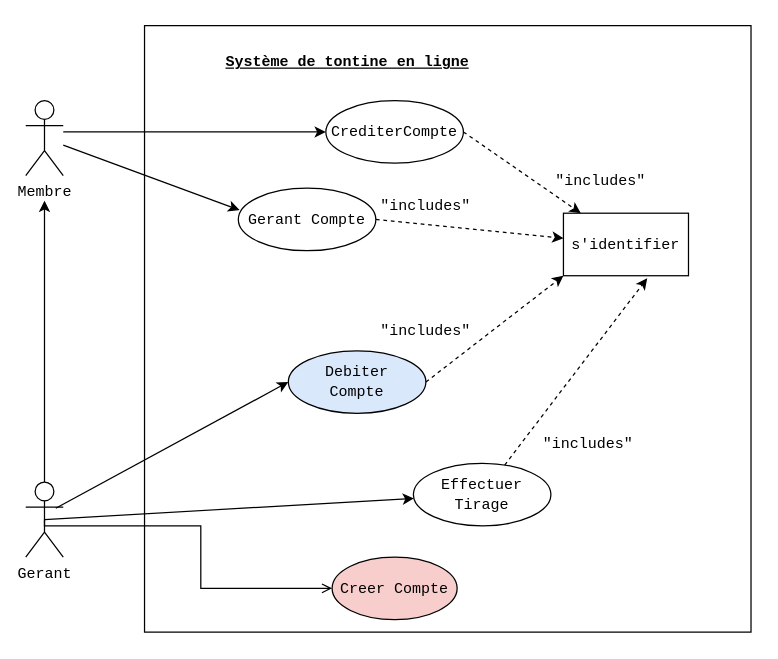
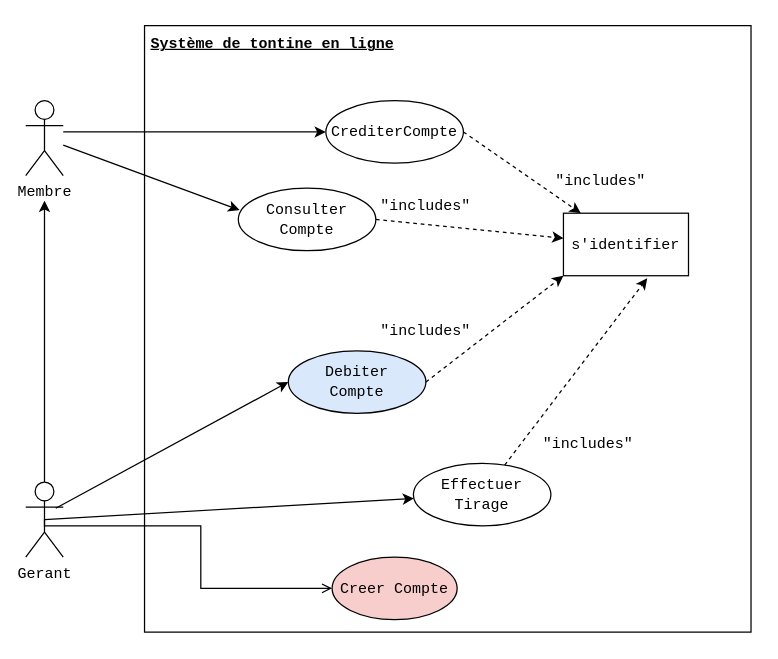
  <mxCell id="0" />
  <mxCell id="1" parent="0" />
  <mxCell id="2" value="" style="whiteSpace=wrap;html=1;aspect=fixed;" vertex="1" parent="1"><mxGeometry x="115" y="20" width="485" height="485" as="geometry" /></mxCell>
  <mxCell id="3" value="&lt;font face=&quot;Courier New&quot;&gt;Creer Compte&lt;/font&gt;" style="ellipse;whiteSpace=wrap;html=1;fillColor=#f8cecc;" vertex="1" parent="1"><mxGeometry x="265" y="445" width="100" height="50" as="geometry" /></mxCell>
  <mxCell id="4" value="&lt;font face=&quot;Courier New&quot;&gt;s'identifier&lt;/font&gt;" style="whiteSpace=wrap;html=1;rounded=0;" vertex="1" parent="1"><mxGeometry x="450" y="170" width="100" height="50" as="geometry" /></mxCell>
  <mxCell id="5" value="&lt;font face=&quot;Courier New&quot;&gt;CrediterCompte&lt;/font&gt;" style="ellipse;whiteSpace=wrap;html=1;" vertex="1" parent="1"><mxGeometry x="260" y="80" width="110" height="50" as="geometry" /></mxCell>
  <mxCell id="6" value="" style="edgeStyle=orthogonalEdgeStyle;rounded=0;orthogonalLoop=1;jettySize=auto;html=1;fontFamily=Courier New;entryX=0;entryY=0.5;entryDx=0;entryDy=0;" edge="1" parent="1" source="7" target="5"><mxGeometry relative="1" as="geometry"><Array as="points"><mxPoint x="130" y="105" /><mxPoint x="130" y="105" /></Array></mxGeometry></mxCell>
  <mxCell id="7" value="Membre" style="shape=umlActor;verticalLabelPosition=bottom;verticalAlign=top;html=1;outlineConnect=0;fontFamily=Courier New;" vertex="1" parent="1"><mxGeometry x="20" y="80" width="30" height="60" as="geometry" /></mxCell>
  <mxCell id="8" value="" style="edgeStyle=orthogonalEdgeStyle;rounded=0;orthogonalLoop=1;jettySize=auto;html=1;fontFamily=Courier New;" edge="1" parent="1" source="9"><mxGeometry relative="1" as="geometry"><mxPoint x="35" y="160" as="targetPoint" /></mxGeometry></mxCell>
  <mxCell id="9" value="Gerant" style="shape=umlActor;verticalLabelPosition=bottom;verticalAlign=top;html=1;outlineConnect=0;fontFamily=Courier New;" vertex="1" parent="1"><mxGeometry x="20" y="385" width="30" height="60" as="geometry" /></mxCell>
  <mxCell id="10" value="" style="edgeStyle=orthogonalEdgeStyle;rounded=0;orthogonalLoop=1;jettySize=auto;html=1;fontFamily=Courier New;entryX=0;entryY=0.5;entryDx=0;entryDy=0;exitX=0.5;exitY=0.5;exitDx=0;exitDy=0;exitPerimeter=0;endArrow=open;" edge="1" parent="1" source="9" target="3"><mxGeometry relative="1" as="geometry"><mxPoint x="45" y="320" as="sourcePoint" /><mxPoint x="45" y="170" as="targetPoint" /><Array as="points"><mxPoint x="35" y="420" /><mxPoint x="160" y="420" /><mxPoint x="160" y="470" /></Array></mxGeometry></mxCell>
  <mxCell id="11" value="" style="edgeStyle=none;orthogonalLoop=1;jettySize=auto;html=1;rounded=0;fontFamily=Courier New;exitX=1;exitY=0.5;exitDx=0;exitDy=0;dashed=1;" edge="1" parent="1" source="5" target="4"><mxGeometry width="80" relative="1" as="geometry"><mxPoint x="290" y="260" as="sourcePoint" /><mxPoint x="370" y="260" as="targetPoint" /><Array as="points" /></mxGeometry></mxCell>
  <mxCell id="12" value="&quot;includes&quot;" style="text;html=1;strokeColor=none;fillColor=none;align=center;verticalAlign=middle;whiteSpace=wrap;rounded=0;fontFamily=Courier New;rotation=0;" vertex="1" parent="1"><mxGeometry x="450" y="130" width="60" height="30" as="geometry" /></mxCell>
  <mxCell id="13" value="&lt;font face=&quot;Courier New&quot;&gt;Effectuer Tirage&lt;/font&gt;" style="ellipse;whiteSpace=wrap;html=1;" vertex="1" parent="1"><mxGeometry x="330" y="370" width="110" height="50" as="geometry" /></mxCell>
  <mxCell id="14" value="" style="edgeStyle=none;orthogonalLoop=1;jettySize=auto;html=1;rounded=0;fontFamily=Courier New;exitX=0.5;exitY=0.5;exitDx=0;exitDy=0;exitPerimeter=0;" edge="1" parent="1" source="9" target="13"><mxGeometry width="80" relative="1" as="geometry"><mxPoint x="140" y="300" as="sourcePoint" /><mxPoint x="220" y="300" as="targetPoint" /><Array as="points" /></mxGeometry></mxCell>
  <mxCell id="15" value="" style="edgeStyle=none;orthogonalLoop=1;jettySize=auto;html=1;rounded=0;fontFamily=Courier New;dashed=1;entryX=0.67;entryY=1.04;entryDx=0;entryDy=0;entryPerimeter=0;" edge="1" parent="1" source="13" target="4"><mxGeometry width="80" relative="1" as="geometry"><mxPoint x="294" y="200" as="sourcePoint" /><mxPoint x="366.444" y="296.592" as="targetPoint" /><Array as="points" /></mxGeometry></mxCell>
  <mxCell id="16" value="&quot;includes&quot;" style="text;html=1;strokeColor=none;fillColor=none;align=center;verticalAlign=middle;whiteSpace=wrap;rounded=0;fontFamily=Courier New;rotation=0;" vertex="1" parent="1"><mxGeometry x="440" y="340" width="60" height="30" as="geometry" /></mxCell>
- <mxCell id="17" value="&lt;font face=&quot;Courier New&quot;&gt;Gerant Compte&lt;/font&gt;" style="ellipse;whiteSpace=wrap;html=1;" vertex="1" parent="1"><mxGeometry x="190" y="150" width="110" height="50" as="geometry" /></mxCell>
+ <mxCell id="17" value="&lt;font face=&quot;Courier New&quot;&gt;Consulter Compte&lt;/font&gt;" style="ellipse;whiteSpace=wrap;html=1;" vertex="1" parent="1"><mxGeometry x="190" y="150" width="110" height="50" as="geometry" /></mxCell>
  <mxCell id="18" value="" style="edgeStyle=none;orthogonalLoop=1;jettySize=auto;html=1;rounded=0;fontFamily=Courier New;entryX=0.009;entryY=0.35;entryDx=0;entryDy=0;entryPerimeter=0;" edge="1" parent="1" source="7" target="17"><mxGeometry width="80" relative="1" as="geometry"><mxPoint x="50" y="261.266" as="sourcePoint" /><mxPoint x="260.378" y="249.996" as="targetPoint" /><Array as="points" /></mxGeometry></mxCell>
  <mxCell id="19" value="" style="edgeStyle=none;orthogonalLoop=1;jettySize=auto;html=1;rounded=0;fontFamily=Courier New;dashed=1;exitX=1;exitY=0.5;exitDx=0;exitDy=0;" edge="1" parent="1" source="17" target="4"><mxGeometry width="80" relative="1" as="geometry"><mxPoint x="251" y="220.001" as="sourcePoint" /><mxPoint x="336.302" y="161.09" as="targetPoint" /><Array as="points" /></mxGeometry></mxCell>
  <mxCell id="20" value="&quot;includes&quot;" style="text;html=1;strokeColor=none;fillColor=none;align=center;verticalAlign=middle;whiteSpace=wrap;rounded=0;fontFamily=Courier New;rotation=0;" vertex="1" parent="1"><mxGeometry x="310" y="150" width="60" height="30" as="geometry" /></mxCell>
  <mxCell id="21" value="&lt;font face=&quot;Courier New&quot;&gt;Debiter&lt;br&gt;Compte&lt;/font&gt;" style="ellipse;whiteSpace=wrap;html=1;fillColor=#dae8fc;" vertex="1" parent="1"><mxGeometry x="230" y="280" width="110" height="50" as="geometry" /></mxCell>
  <mxCell id="22" value="" style="edgeStyle=none;orthogonalLoop=1;jettySize=auto;html=1;rounded=0;fontFamily=Courier New;entryX=0;entryY=0.5;entryDx=0;entryDy=0;exitX=0.8;exitY=0.35;exitDx=0;exitDy=0;exitPerimeter=0;" edge="1" parent="1" source="9" target="21"><mxGeometry width="80" relative="1" as="geometry"><mxPoint x="140" y="310" as="sourcePoint" /><mxPoint x="220" y="310" as="targetPoint" /><Array as="points" /></mxGeometry></mxCell>
  <mxCell id="23" value="" style="edgeStyle=none;orthogonalLoop=1;jettySize=auto;html=1;rounded=0;fontFamily=Courier New;dashed=1;exitX=1;exitY=0.5;exitDx=0;exitDy=0;entryX=0;entryY=1;entryDx=0;entryDy=0;" edge="1" parent="1" source="21" target="4"><mxGeometry width="80" relative="1" as="geometry"><mxPoint x="310" y="185" as="sourcePoint" /><mxPoint x="460.971" y="200.097" as="targetPoint" /><Array as="points" /></mxGeometry></mxCell>
  <mxCell id="24" value="&quot;includes&quot;" style="text;html=1;strokeColor=none;fillColor=none;align=center;verticalAlign=middle;whiteSpace=wrap;rounded=0;fontFamily=Courier New;rotation=0;" vertex="1" parent="1"><mxGeometry x="310" y="250" width="60" height="30" as="geometry" /></mxCell>
- <mxCell id="25" value="Système de tontine en ligne" style="text;html=1;strokeColor=none;fillColor=none;align=center;verticalAlign=middle;whiteSpace=wrap;rounded=0;fontFamily=Courier New;fontStyle=5" vertex="1" parent="1"><mxGeometry x="175" y="35" width="205" height="30" as="geometry" /></mxCell>
+ <mxCell id="25" value="Système de tontine en ligne" style="text;html=1;strokeColor=none;fillColor=none;align=center;verticalAlign=middle;whiteSpace=wrap;rounded=0;fontFamily=Courier New;fontStyle=5" vertex="1" parent="1"><mxGeometry x="115" y="20" width="205" height="30" as="geometry" /></mxCell>
